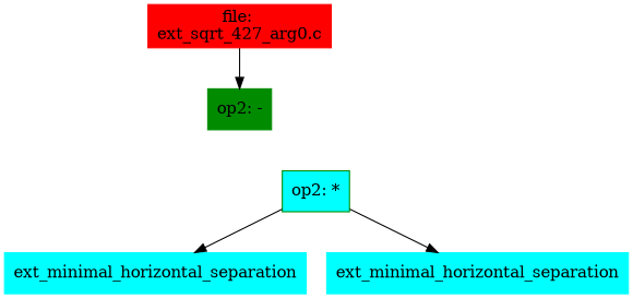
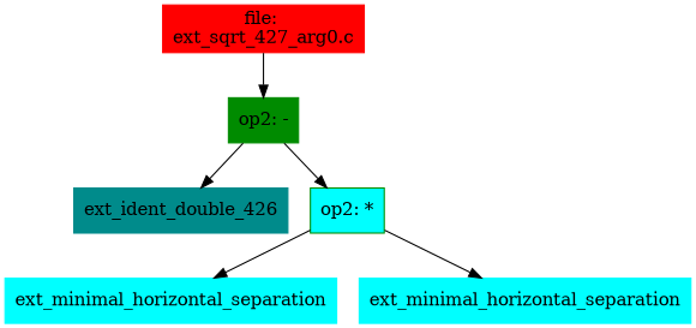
  digraph {
    node [color=green4 shape=box style=filled]
    n1 [color=red label="file: \next_sqrt_427_arg0.c"]
    n2 [label="op2: -"]
+   n3 [color=cyan4 label=ext_ident_double_426]
    n4 [fillcolor=cyan1 label="op2: *"]
    n5 [color=cyan1 label=ext_minimal_horizontal_separation]
    n6 [color=cyan1 label=ext_minimal_horizontal_separation]
    n1 -> n2
+   n2 -> n3
+   n2 -> n4
    n4 -> n5
    n4 -> n6
  }
